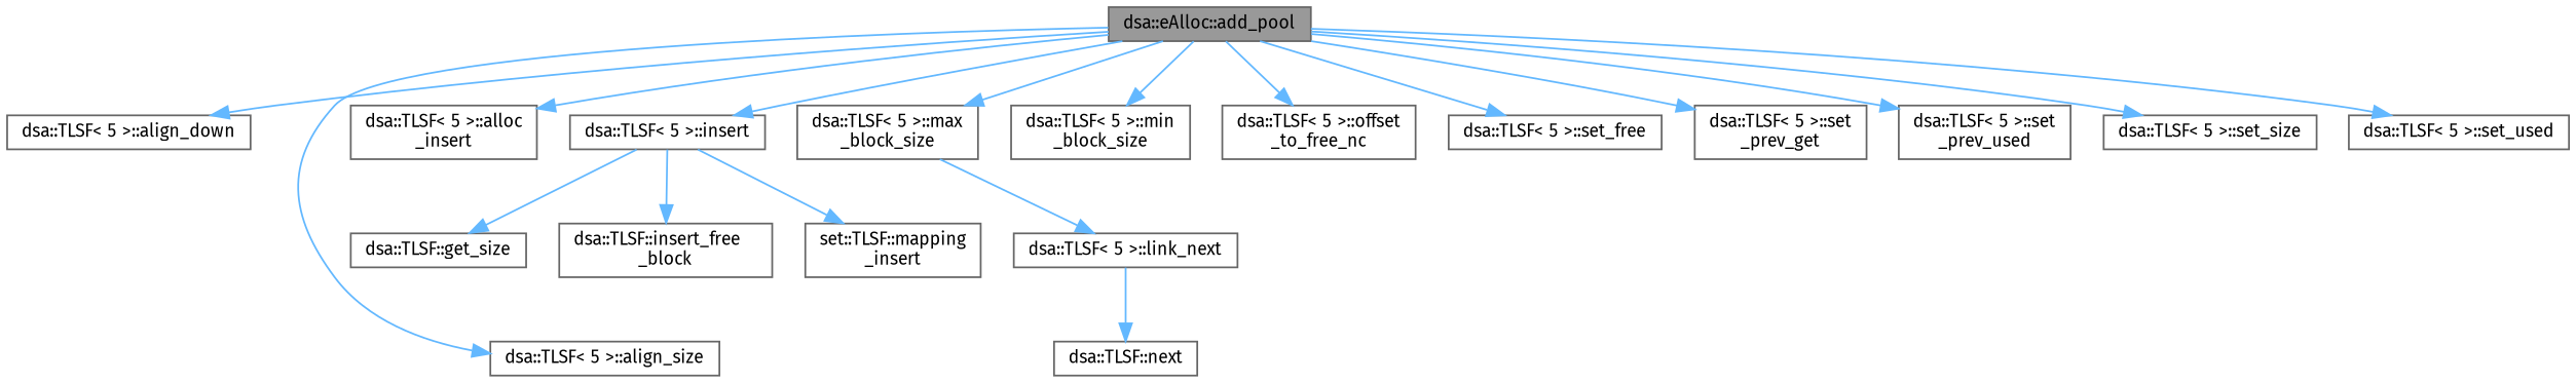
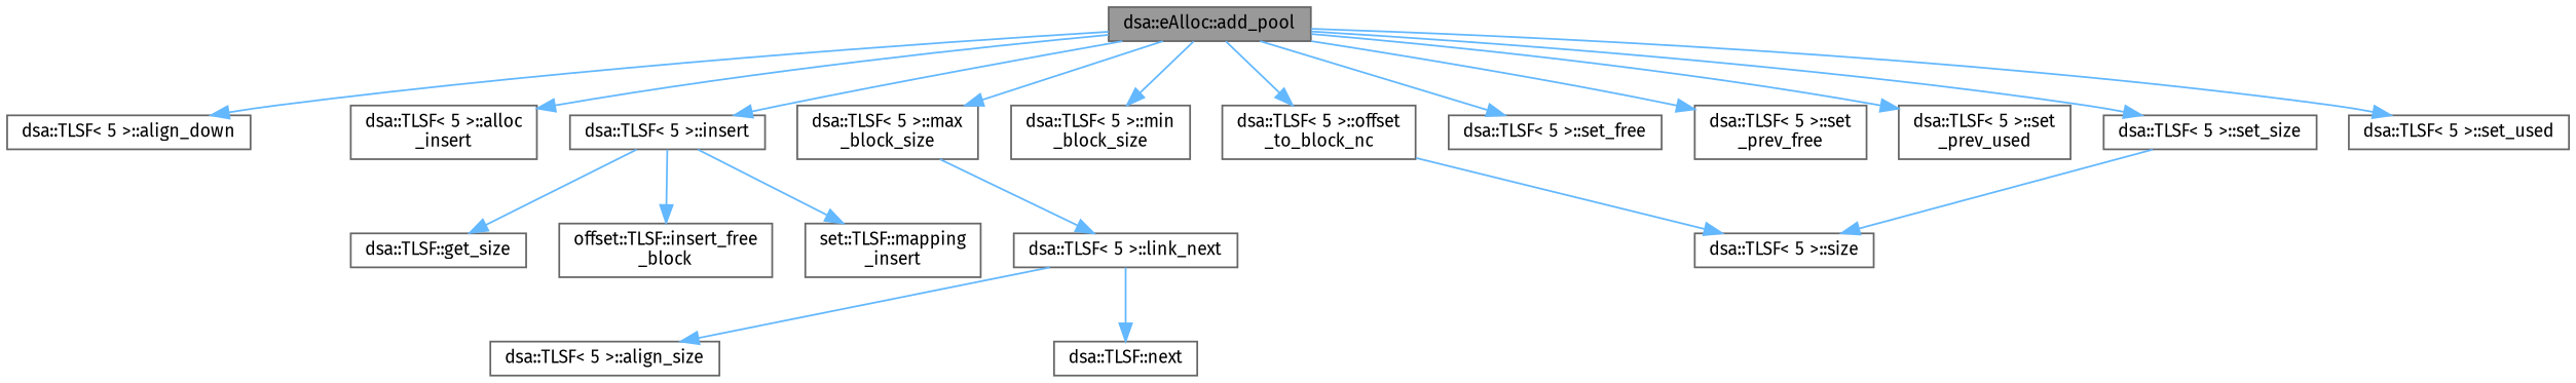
  digraph {
    fontname="Fira Sans"
    rankdir=TB
    node [color=grey40 fillcolor=white fontname="Fira Sans" fontsize=10 shape=box style=filled]
    edge [color=steelblue1 fontname="Fira Sans" fontsize=10 labelfontname=Helvetica labelfontsize=10 style=solid]
    n1 [color=gray40 fillcolor=grey60 fontcolor=black height=0.2 label="dsa::eAlloc::add_pool" width=0.4]
    n2 [height=0.2 label="dsa::TLSF\< 5 \>::align_down" width=0.4]
    n3 [height=0.2 label="dsa::TLSF\< 5 \>::align_size" width=0.4]
    n4 [height=0.2 label="dsa::TLSF\< 5 \>::alloc\l_insert" width=0.4]
    n5 [height=0.2 label="dsa::TLSF\< 5 \>::insert" width=0.4]
    n6 [height=0.2 label="dsa::TLSF\< 5 \>::max\l_block_size" width=0.4]
    n7 [height=0.2 label="dsa::TLSF\< 5 \>::min\l_block_size" width=0.4]
-   n8 [height=0.2 label="dsa::TLSF\< 5 \>::offset\l_to_free_nc" width=0.4]
+   n8 [height=0.2 label="dsa::TLSF\< 5 \>::offset\l_to_block_nc" width=0.4]
    n9 [height=0.2 label="dsa::TLSF\< 5 \>::set_free" width=0.4]
-   n10 [height=0.2 label="dsa::TLSF\< 5 \>::set\l_prev_get" width=0.4]
+   n10 [height=0.2 label="dsa::TLSF\< 5 \>::set\l_prev_free" width=0.4]
    n11 [height=0.2 label="dsa::TLSF\< 5 \>::set\l_prev_used" width=0.4]
    n12 [height=0.2 label="dsa::TLSF\< 5 \>::set_size" width=0.4]
    n13 [height=0.2 label="dsa::TLSF\< 5 \>::set_used" width=0.4]
    n14 [height=0.2 label="dsa::TLSF::get_size" width=0.4]
-   n15 [height=0.2 label="dsa::TLSF::insert_free\l_block" width=0.4]
+   n15 [height=0.2 label="offset::TLSF::insert_free\l_block" width=0.4]
    n16 [height=0.2 label="set::TLSF::mapping\l_insert" width=0.4]
    n17 [height=0.2 label="dsa::TLSF\< 5 \>::link_next" width=0.4]
    n18 [height=0.2 label="dsa::TLSF::next" width=0.4]
+   n19 [height=0.2 label="dsa::TLSF\< 5 \>::size" width=0.4]
    n1 -> n2
-   n1 -> n3
+   n17 -> n3
    n1 -> n4
    n1 -> n5
    n1 -> n6
    n1 -> n7
    n1 -> n8
    n1 -> n9
    n1 -> n10
    n1 -> n11
    n1 -> n12
    n1 -> n13
    n5 -> n14
    n5 -> n15
    n5 -> n16
    n6 -> n17
+   n8 -> n19
+   n12 -> n19
    n17 -> n18
  }
